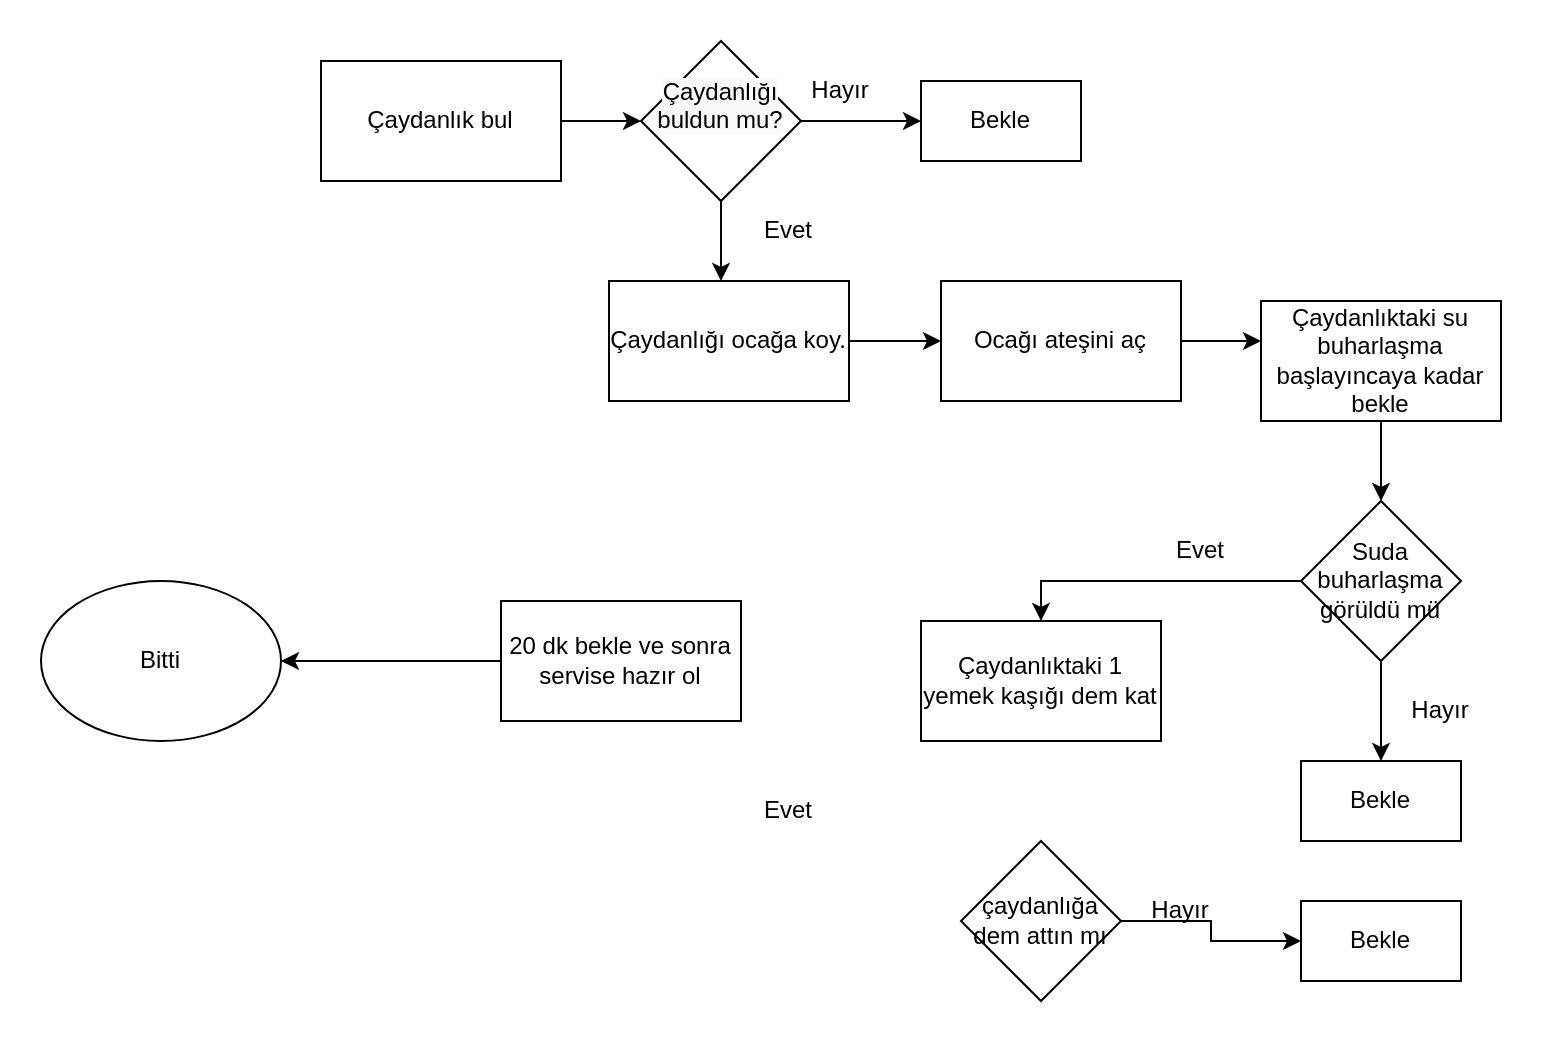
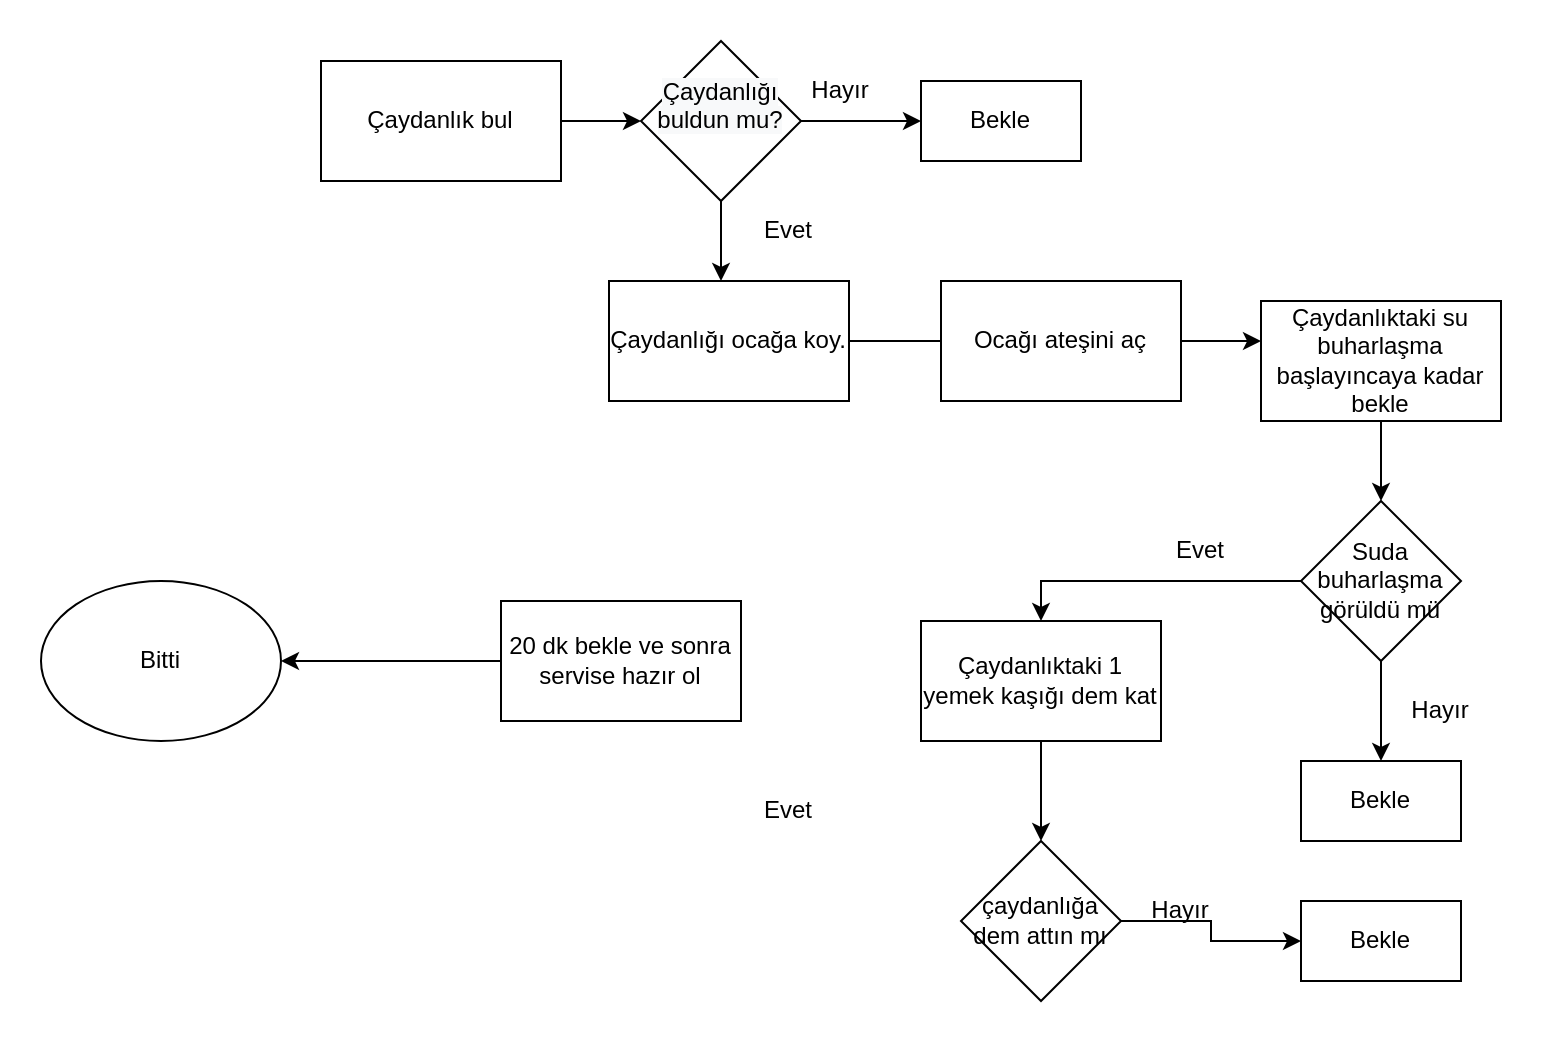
  <mxCell id="0" />
  <mxCell id="1" parent="0" />
  <mxCell id="2" style="edgeStyle=orthogonalEdgeStyle;rounded=0;orthogonalLoop=1;jettySize=auto;html=1;entryX=0;entryY=0.5;entryDx=0;entryDy=0;" edge="1" parent="1" source="3" target="8"><mxGeometry relative="1" as="geometry" /></mxCell>
  <mxCell id="3" value="Çaydanlık bul" style="rounded=0;whiteSpace=wrap;html=1;" vertex="1" parent="1"><mxGeometry x="160" y="30" width="120" height="60" as="geometry" /></mxCell>
- <mxCell id="4" style="edgeStyle=orthogonalEdgeStyle;rounded=0;orthogonalLoop=1;jettySize=auto;html=1;entryX=0;entryY=0.5;entryDx=0;entryDy=0;" edge="1" parent="1" source="5" target="10"><mxGeometry relative="1" as="geometry" /></mxCell>
+ <mxCell id="4" style="edgeStyle=orthogonalEdgeStyle;rounded=0;orthogonalLoop=1;jettySize=auto;html=1;entryX=0;entryY=0.5;entryDx=0;entryDy=0;endArrow=none;" edge="1" parent="1" source="5" target="10"><mxGeometry relative="1" as="geometry" /></mxCell>
  <mxCell id="5" value="Çaydanlığı ocağa koy." style="rounded=0;whiteSpace=wrap;html=1;" vertex="1" parent="1"><mxGeometry x="304" y="140" width="120" height="60" as="geometry" /></mxCell>
  <mxCell id="6" style="edgeStyle=orthogonalEdgeStyle;rounded=0;orthogonalLoop=1;jettySize=auto;html=1;entryX=0;entryY=0.5;entryDx=0;entryDy=0;" edge="1" parent="1" source="8" target="24"><mxGeometry relative="1" as="geometry" /></mxCell>
  <mxCell id="7" value="" style="edgeStyle=orthogonalEdgeStyle;rounded=0;orthogonalLoop=1;jettySize=auto;html=1;" edge="1" parent="1" source="8"><mxGeometry relative="1" as="geometry"><mxPoint x="360" y="140" as="targetPoint" /></mxGeometry></mxCell>
  <mxCell id="8" value="&#10;&lt;span style=&quot;color: rgb(0, 0, 0); font-family: Helvetica; font-size: 12px; font-style: normal; font-variant-ligatures: normal; font-variant-caps: normal; font-weight: 400; letter-spacing: normal; orphans: 2; text-align: center; text-indent: 0px; text-transform: none; widows: 2; word-spacing: 0px; -webkit-text-stroke-width: 0px; background-color: rgb(248, 249, 250); text-decoration-thickness: initial; text-decoration-style: initial; text-decoration-color: initial; float: none; display: inline !important;&quot;&gt;Çaydanlığı buldun mu?&lt;/span&gt;&#10;&#10;" style="rhombus;whiteSpace=wrap;html=1;" vertex="1" parent="1"><mxGeometry x="320" width="80" height="80" as="geometry" y="20" /></mxCell>
  <mxCell id="9" style="edgeStyle=orthogonalEdgeStyle;rounded=0;orthogonalLoop=1;jettySize=auto;html=1;entryX=0;entryY=0.334;entryDx=0;entryDy=0;entryPerimeter=0;" edge="1" parent="1" source="10" target="12"><mxGeometry relative="1" as="geometry"><mxPoint x="630" y="130" as="targetPoint" /></mxGeometry></mxCell>
  <mxCell id="10" value="Ocağı ateşini aç" style="rounded=0;whiteSpace=wrap;html=1;" vertex="1" parent="1"><mxGeometry x="470" y="140" width="120" height="60" as="geometry" /></mxCell>
  <mxCell id="11" style="edgeStyle=orthogonalEdgeStyle;rounded=0;orthogonalLoop=1;jettySize=auto;html=1;" edge="1" parent="1" source="12" target="15"><mxGeometry relative="1" as="geometry" /></mxCell>
  <mxCell id="12" value="Çaydanlıktaki su buharlaşma başlayıncaya kadar bekle" style="rounded=0;whiteSpace=wrap;html=1;" vertex="1" parent="1"><mxGeometry x="630" y="150" width="120" height="60" as="geometry" /></mxCell>
  <mxCell id="13" style="edgeStyle=orthogonalEdgeStyle;rounded=0;orthogonalLoop=1;jettySize=auto;html=1;entryX=0.5;entryY=0;entryDx=0;entryDy=0;" edge="1" parent="1" source="15" target="17"><mxGeometry relative="1" as="geometry" /></mxCell>
  <mxCell id="14" value="" style="edgeStyle=orthogonalEdgeStyle;rounded=0;orthogonalLoop=1;jettySize=auto;html=1;" edge="1" parent="1" source="15" target="26"><mxGeometry relative="1" as="geometry" /></mxCell>
  <mxCell id="15" value="Suda buharlaşma görüldü mü" style="rhombus;whiteSpace=wrap;html=1;" vertex="1" parent="1"><mxGeometry x="650" y="250" width="80" height="80" as="geometry" /></mxCell>
+ <mxCell id="16" style="edgeStyle=orthogonalEdgeStyle;rounded=0;orthogonalLoop=1;jettySize=auto;html=1;" edge="1" parent="1" source="17" target="19"><mxGeometry relative="1" as="geometry" /></mxCell>
  <mxCell id="17" value="Çaydanlıktaki 1 yemek kaşığı dem kat" style="rounded=0;whiteSpace=wrap;html=1;" vertex="1" parent="1"><mxGeometry x="460" y="310" width="120" height="60" as="geometry" /></mxCell>
  <mxCell id="18" style="edgeStyle=orthogonalEdgeStyle;rounded=0;orthogonalLoop=1;jettySize=auto;html=1;entryX=0;entryY=0.5;entryDx=0;entryDy=0;" edge="1" parent="1" source="19" target="29"><mxGeometry relative="1" as="geometry" /></mxCell>
  <mxCell id="19" value="çaydanlığa dem attın mı" style="rhombus;whiteSpace=wrap;html=1;" vertex="1" parent="1"><mxGeometry x="480" y="420" width="80" height="80" as="geometry" /></mxCell>
  <mxCell id="20" style="edgeStyle=orthogonalEdgeStyle;rounded=0;orthogonalLoop=1;jettySize=auto;html=1;" edge="1" parent="1" source="21" target="22"><mxGeometry relative="1" as="geometry" /></mxCell>
  <mxCell id="21" value="20 dk bekle ve sonra servise hazır ol" style="rounded=0;whiteSpace=wrap;html=1;" vertex="1" parent="1"><mxGeometry x="250" y="300" width="120" height="60" as="geometry" /></mxCell>
  <mxCell id="22" value="Bitti" style="ellipse;whiteSpace=wrap;html=1;" vertex="1" parent="1"><mxGeometry x="20" y="290" width="120" height="80" as="geometry" /></mxCell>
  <mxCell id="23" value="Evet" style="text;html=1;strokeColor=none;fillColor=none;align=center;verticalAlign=middle;whiteSpace=wrap;rounded=0;" vertex="1" parent="1"><mxGeometry x="364" y="100" width="60" height="30" as="geometry" /></mxCell>
  <mxCell id="24" value="Bekle" style="rounded=0;whiteSpace=wrap;html=1;" vertex="1" parent="1"><mxGeometry x="460" y="40" width="80" height="40" as="geometry" /></mxCell>
  <mxCell id="25" value="Hayır" style="text;html=1;strokeColor=none;fillColor=none;align=center;verticalAlign=middle;whiteSpace=wrap;rounded=0;" vertex="1" parent="1"><mxGeometry x="390" y="30" width="60" height="30" as="geometry" /></mxCell>
  <mxCell id="26" value="Bekle" style="rounded=0;whiteSpace=wrap;html=1;rotation=0;" vertex="1" parent="1"><mxGeometry x="650" y="380" width="80" height="40" as="geometry" /></mxCell>
  <mxCell id="27" value="Hayır" style="text;html=1;strokeColor=none;fillColor=none;align=center;verticalAlign=middle;whiteSpace=wrap;rounded=0;" vertex="1" parent="1"><mxGeometry x="690" y="340" width="60" height="30" as="geometry" /></mxCell>
  <mxCell id="28" value="Evet" style="text;html=1;strokeColor=none;fillColor=none;align=center;verticalAlign=middle;whiteSpace=wrap;rounded=0;" vertex="1" parent="1"><mxGeometry x="570" y="260" width="60" height="30" as="geometry" /></mxCell>
  <mxCell id="29" value="Bekle" style="rounded=0;whiteSpace=wrap;html=1;" vertex="1" parent="1"><mxGeometry x="650" y="450" width="80" height="40" as="geometry" /></mxCell>
  <mxCell id="30" value="Hayır" style="text;html=1;strokeColor=none;fillColor=none;align=center;verticalAlign=middle;whiteSpace=wrap;rounded=0;" vertex="1" parent="1"><mxGeometry x="560" y="440" width="60" height="30" as="geometry" /></mxCell>
  <mxCell id="31" value="Evet" style="text;html=1;strokeColor=none;fillColor=none;align=center;verticalAlign=middle;whiteSpace=wrap;rounded=0;" vertex="1" parent="1"><mxGeometry x="364" y="390" width="60" height="30" as="geometry" /></mxCell>
